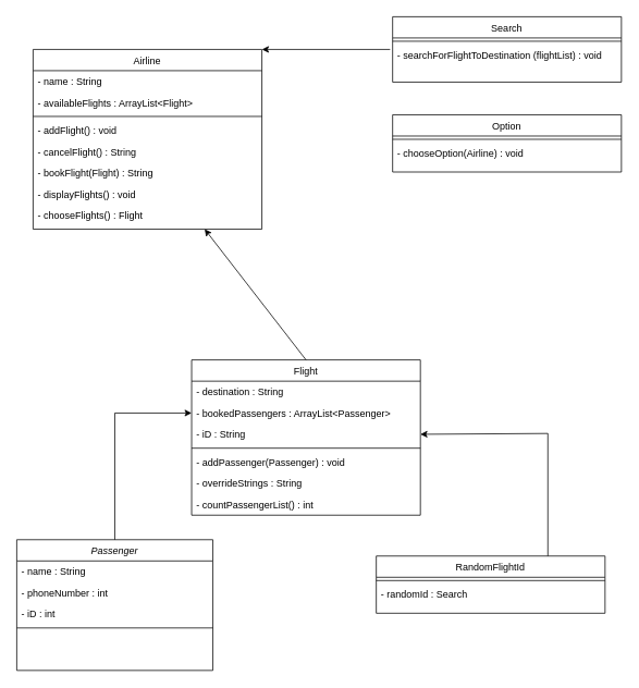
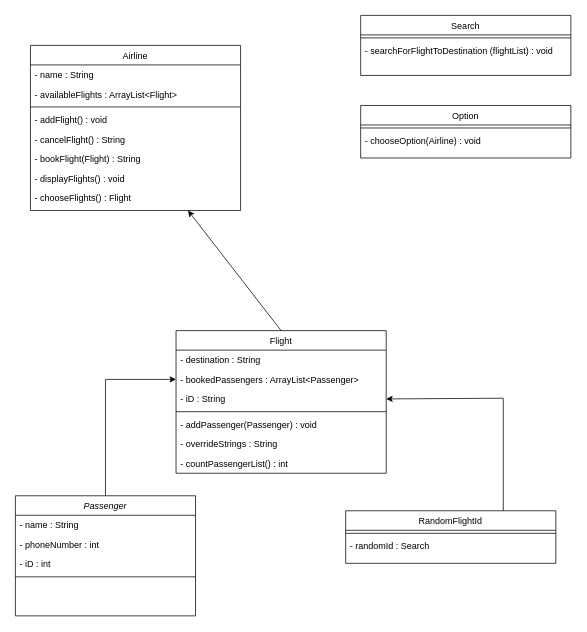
  <mxCell id="0" />
  <mxCell id="1" parent="0" />
  <mxCell id="2" value="Passenger" style="swimlane;fontStyle=2;align=center;verticalAlign=top;childLayout=stackLayout;horizontal=1;startSize=26;horizontalStack=0;resizeParent=1;resizeLast=0;collapsible=1;marginBottom=0;rounded=0;shadow=0;strokeWidth=1;" parent="1" vertex="1"><mxGeometry x="20" y="660" width="240" height="160" as="geometry"><mxRectangle x="230" y="140" width="160" height="26" as="alternateBounds" /></mxGeometry></mxCell>
  <mxCell id="3" value="- name : String " style="text;align=left;verticalAlign=top;spacingLeft=4;spacingRight=4;overflow=hidden;rotatable=0;points=[[0,0.5],[1,0.5]];portConstraint=eastwest;" parent="2" vertex="1"><mxGeometry y="26" width="240" height="26" as="geometry" /></mxCell>
  <mxCell id="4" value="- phoneNumber : int" style="text;align=left;verticalAlign=top;spacingLeft=4;spacingRight=4;overflow=hidden;rotatable=0;points=[[0,0.5],[1,0.5]];portConstraint=eastwest;rounded=0;shadow=0;html=0;" parent="2" vertex="1"><mxGeometry y="52" width="240" height="26" as="geometry" /></mxCell>
  <mxCell id="5" value="- iD : int" style="text;align=left;verticalAlign=top;spacingLeft=4;spacingRight=4;overflow=hidden;rotatable=0;points=[[0,0.5],[1,0.5]];portConstraint=eastwest;rounded=0;shadow=0;html=0;" parent="2" vertex="1"><mxGeometry y="78" width="240" height="26" as="geometry" /></mxCell>
  <mxCell id="6" value="" style="line;html=1;strokeWidth=1;align=left;verticalAlign=middle;spacingTop=-1;spacingLeft=3;spacingRight=3;rotatable=0;labelPosition=right;points=[];portConstraint=eastwest;" parent="2" vertex="1"><mxGeometry y="104" width="240" height="8" as="geometry" /></mxCell>
  <mxCell id="7" value="Flight" style="swimlane;fontStyle=0;align=center;verticalAlign=top;childLayout=stackLayout;horizontal=1;startSize=26;horizontalStack=0;resizeParent=1;resizeLast=0;collapsible=1;marginBottom=0;rounded=0;shadow=0;strokeWidth=1;" parent="1" vertex="1"><mxGeometry x="234" y="440" width="280" height="190" as="geometry"><mxRectangle x="550" y="140" width="160" height="26" as="alternateBounds" /></mxGeometry></mxCell>
  <mxCell id="8" value="- destination : String " style="text;align=left;verticalAlign=top;spacingLeft=4;spacingRight=4;overflow=hidden;rotatable=0;points=[[0,0.5],[1,0.5]];portConstraint=eastwest;" parent="7" vertex="1"><mxGeometry y="26" width="280" height="26" as="geometry" /></mxCell>
  <mxCell id="9" value="- bookedPassengers : ArrayList&lt;Passenger&gt;" style="text;align=left;verticalAlign=top;spacingLeft=4;spacingRight=4;overflow=hidden;rotatable=0;points=[[0,0.5],[1,0.5]];portConstraint=eastwest;rounded=0;shadow=0;html=0;" parent="7" vertex="1"><mxGeometry y="52" width="280" height="26" as="geometry" /></mxCell>
  <mxCell id="10" value="- iD : String" style="text;align=left;verticalAlign=top;spacingLeft=4;spacingRight=4;overflow=hidden;rotatable=0;points=[[0,0.5],[1,0.5]];portConstraint=eastwest;rounded=0;shadow=0;html=0;" parent="7" vertex="1"><mxGeometry y="78" width="280" height="26" as="geometry" /></mxCell>
  <mxCell id="11" value="" style="line;html=1;strokeWidth=1;align=left;verticalAlign=middle;spacingTop=-1;spacingLeft=3;spacingRight=3;rotatable=0;labelPosition=right;points=[];portConstraint=eastwest;" parent="7" vertex="1"><mxGeometry y="104" width="280" height="8" as="geometry" /></mxCell>
  <mxCell id="12" value="- addPassenger(Passenger) : void" style="text;align=left;verticalAlign=top;spacingLeft=4;spacingRight=4;overflow=hidden;rotatable=0;points=[[0,0.5],[1,0.5]];portConstraint=eastwest;" parent="7" vertex="1"><mxGeometry y="112" width="280" height="26" as="geometry" /></mxCell>
  <mxCell id="13" value="- overrideStrings : String" style="text;align=left;verticalAlign=top;spacingLeft=4;spacingRight=4;overflow=hidden;rotatable=0;points=[[0,0.5],[1,0.5]];portConstraint=eastwest;" parent="7" vertex="1"><mxGeometry y="138" width="280" height="26" as="geometry" /></mxCell>
  <mxCell id="14" value="- countPassengerList() : int" style="text;align=left;verticalAlign=top;spacingLeft=4;spacingRight=4;overflow=hidden;rotatable=0;points=[[0,0.5],[1,0.5]];portConstraint=eastwest;" vertex="1" parent="7"><mxGeometry y="164" width="280" height="26" as="geometry" /></mxCell>
  <mxCell id="15" value="Airline" style="swimlane;fontStyle=0;align=center;verticalAlign=top;childLayout=stackLayout;horizontal=1;startSize=26;horizontalStack=0;resizeParent=1;resizeLast=0;collapsible=1;marginBottom=0;rounded=0;shadow=0;strokeWidth=1;" parent="1" vertex="1"><mxGeometry x="40" y="60" width="280" height="220" as="geometry"><mxRectangle x="550" y="140" width="160" height="26" as="alternateBounds" /></mxGeometry></mxCell>
  <mxCell id="16" value="- name : String" style="text;align=left;verticalAlign=top;spacingLeft=4;spacingRight=4;overflow=hidden;rotatable=0;points=[[0,0.5],[1,0.5]];portConstraint=eastwest;" parent="15" vertex="1"><mxGeometry y="26" width="280" height="26" as="geometry" /></mxCell>
  <mxCell id="17" value="- availableFlights : ArrayList&lt;Flight&gt;" style="text;align=left;verticalAlign=top;spacingLeft=4;spacingRight=4;overflow=hidden;rotatable=0;points=[[0,0.5],[1,0.5]];portConstraint=eastwest;rounded=0;shadow=0;html=0;" parent="15" vertex="1"><mxGeometry y="52" width="280" height="26" as="geometry" /></mxCell>
  <mxCell id="18" value="" style="line;html=1;strokeWidth=1;align=left;verticalAlign=middle;spacingTop=-1;spacingLeft=3;spacingRight=3;rotatable=0;labelPosition=right;points=[];portConstraint=eastwest;" parent="15" vertex="1"><mxGeometry y="78" width="280" height="8" as="geometry" /></mxCell>
  <mxCell id="19" value="- addFlight() : void" style="text;align=left;verticalAlign=top;spacingLeft=4;spacingRight=4;overflow=hidden;rotatable=0;points=[[0,0.5],[1,0.5]];portConstraint=eastwest;" parent="15" vertex="1"><mxGeometry y="86" width="280" height="26" as="geometry" /></mxCell>
  <mxCell id="20" value="- cancelFlight() : String " style="text;align=left;verticalAlign=top;spacingLeft=4;spacingRight=4;overflow=hidden;rotatable=0;points=[[0,0.5],[1,0.5]];portConstraint=eastwest;" parent="15" vertex="1"><mxGeometry y="112" width="280" height="26" as="geometry" /></mxCell>
  <mxCell id="21" value="- bookFlight(Flight) : String" style="text;align=left;verticalAlign=top;spacingLeft=4;spacingRight=4;overflow=hidden;rotatable=0;points=[[0,0.5],[1,0.5]];portConstraint=eastwest;" parent="15" vertex="1"><mxGeometry y="138" width="280" height="26" as="geometry" /></mxCell>
  <mxCell id="22" value="- displayFlights() : void" style="text;align=left;verticalAlign=top;spacingLeft=4;spacingRight=4;overflow=hidden;rotatable=0;points=[[0,0.5],[1,0.5]];portConstraint=eastwest;" parent="15" vertex="1"><mxGeometry y="164" width="280" height="26" as="geometry" /></mxCell>
  <mxCell id="23" value="- chooseFlights() : Flight" style="text;align=left;verticalAlign=top;spacingLeft=4;spacingRight=4;overflow=hidden;rotatable=0;points=[[0,0.5],[1,0.5]];portConstraint=eastwest;" vertex="1" parent="15"><mxGeometry y="190" width="280" height="26" as="geometry" /></mxCell>
  <mxCell id="24" value="" style="endArrow=classic;html=1;rounded=0;entryX=0;entryY=0.5;entryDx=0;entryDy=0;exitX=0.5;exitY=0;exitDx=0;exitDy=0;" parent="1" source="2" target="9" edge="1"><mxGeometry width="50" height="50" relative="1" as="geometry"><mxPoint x="320" y="460" as="sourcePoint" /><mxPoint x="370" y="410" as="targetPoint" /><Array as="points"><mxPoint x="140" y="505" /></Array></mxGeometry></mxCell>
  <mxCell id="25" value="" style="endArrow=classic;html=1;rounded=0;entryX=0.75;entryY=1;entryDx=0;entryDy=0;exitX=0.5;exitY=0;exitDx=0;exitDy=0;" parent="1" source="7" target="15" edge="1"><mxGeometry width="50" height="50" relative="1" as="geometry"><mxPoint x="470" y="380" as="sourcePoint" /><mxPoint x="430" y="260" as="targetPoint" /></mxGeometry></mxCell>
  <mxCell id="26" value="Search" style="swimlane;fontStyle=0;align=center;verticalAlign=top;childLayout=stackLayout;horizontal=1;startSize=26;horizontalStack=0;resizeParent=1;resizeLast=0;collapsible=1;marginBottom=0;rounded=0;shadow=0;strokeWidth=1;" parent="1" vertex="1"><mxGeometry x="480" y="20" width="280" height="80" as="geometry"><mxRectangle x="550" y="140" width="160" height="26" as="alternateBounds" /></mxGeometry></mxCell>
  <mxCell id="27" value="" style="line;html=1;strokeWidth=1;align=left;verticalAlign=middle;spacingTop=-1;spacingLeft=3;spacingRight=3;rotatable=0;labelPosition=right;points=[];portConstraint=eastwest;" parent="26" vertex="1"><mxGeometry y="26" width="280" height="8" as="geometry" /></mxCell>
  <mxCell id="28" value="- searchForFlightToDestination (flightList) : void" style="text;align=left;verticalAlign=top;spacingLeft=4;spacingRight=4;overflow=hidden;rotatable=0;points=[[0,0.5],[1,0.5]];portConstraint=eastwest;" parent="26" vertex="1"><mxGeometry y="34" width="280" height="26" as="geometry" /></mxCell>
- <mxCell id="29" value="" style="endArrow=classic;html=1;rounded=0;entryX=1;entryY=0;entryDx=0;entryDy=0;exitX=-0.011;exitY=0.231;exitDx=0;exitDy=0;exitPerimeter=0;" parent="1" source="28" target="15" edge="1"><mxGeometry width="50" height="50" relative="1" as="geometry"><mxPoint x="410" y="65" as="sourcePoint" /><mxPoint x="630" y="330" as="targetPoint" /><Array as="points" /></mxGeometry></mxCell>
  <mxCell id="30" value="Option" style="swimlane;fontStyle=0;align=center;verticalAlign=top;childLayout=stackLayout;horizontal=1;startSize=26;horizontalStack=0;resizeParent=1;resizeLast=0;collapsible=1;marginBottom=0;rounded=0;shadow=0;strokeWidth=1;" parent="1" vertex="1"><mxGeometry x="480" y="140" width="280" height="70" as="geometry"><mxRectangle x="550" y="140" width="160" height="26" as="alternateBounds" /></mxGeometry></mxCell>
  <mxCell id="31" value="" style="line;html=1;strokeWidth=1;align=left;verticalAlign=middle;spacingTop=-1;spacingLeft=3;spacingRight=3;rotatable=0;labelPosition=right;points=[];portConstraint=eastwest;" parent="30" vertex="1"><mxGeometry y="26" width="280" height="8" as="geometry" /></mxCell>
  <mxCell id="32" value="- chooseOption(Airline) : void" style="text;align=left;verticalAlign=top;spacingLeft=4;spacingRight=4;overflow=hidden;rotatable=0;points=[[0,0.5],[1,0.5]];portConstraint=eastwest;" parent="30" vertex="1"><mxGeometry y="34" width="280" height="26" as="geometry" /></mxCell>
  <mxCell id="33" value="RandomFlightId" style="swimlane;fontStyle=0;align=center;verticalAlign=top;childLayout=stackLayout;horizontal=1;startSize=26;horizontalStack=0;resizeParent=1;resizeLast=0;collapsible=1;marginBottom=0;rounded=0;shadow=0;strokeWidth=1;" parent="1" vertex="1"><mxGeometry x="460" y="680" width="280" height="70" as="geometry"><mxRectangle x="550" y="140" width="160" height="26" as="alternateBounds" /></mxGeometry></mxCell>
  <mxCell id="34" value="" style="line;html=1;strokeWidth=1;align=left;verticalAlign=middle;spacingTop=-1;spacingLeft=3;spacingRight=3;rotatable=0;labelPosition=right;points=[];portConstraint=eastwest;" parent="33" vertex="1"><mxGeometry y="26" width="280" height="8" as="geometry" /></mxCell>
  <mxCell id="35" value="- randomId : Search" style="text;align=left;verticalAlign=top;spacingLeft=4;spacingRight=4;overflow=hidden;rotatable=0;points=[[0,0.5],[1,0.5]];portConstraint=eastwest;" parent="33" vertex="1"><mxGeometry y="34" width="280" height="26" as="geometry" /></mxCell>
  <mxCell id="36" value="" style="endArrow=classic;html=1;rounded=0;exitX=0.75;exitY=0;exitDx=0;exitDy=0;entryX=1;entryY=0.5;entryDx=0;entryDy=0;" parent="1" source="33" target="10" edge="1"><mxGeometry width="50" height="50" relative="1" as="geometry"><mxPoint x="660" y="510" as="sourcePoint" /><mxPoint x="710" y="460" as="targetPoint" /><Array as="points"><mxPoint x="670" y="530" /></Array></mxGeometry></mxCell>
